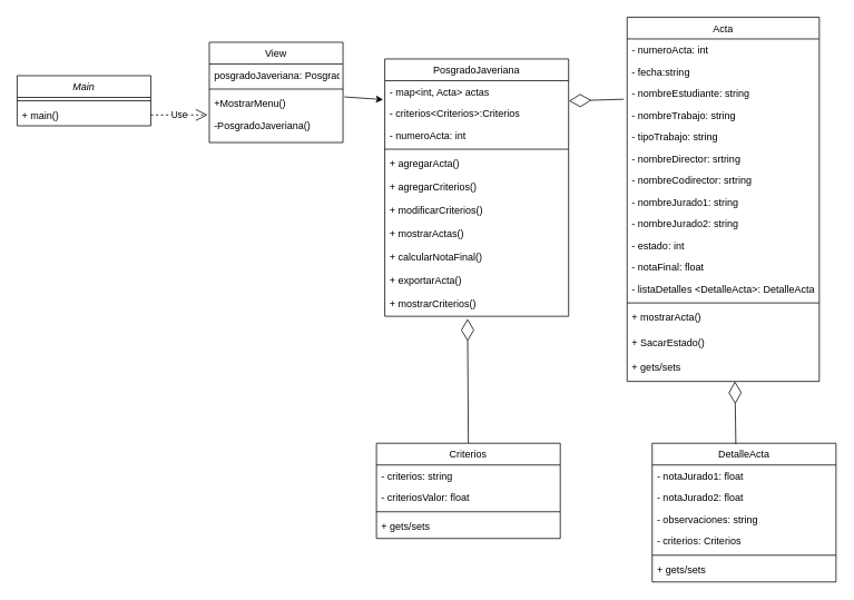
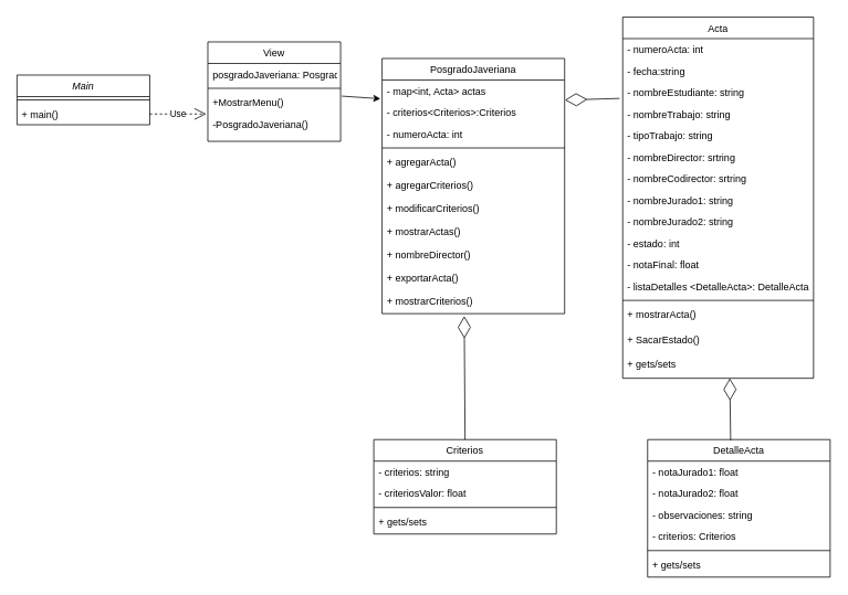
  <mxCell id="0" />
  <mxCell id="1" parent="0" />
  <mxCell id="2" value="Main" style="swimlane;fontStyle=2;align=center;verticalAlign=top;childLayout=stackLayout;horizontal=1;startSize=26;horizontalStack=0;resizeParent=1;resizeLast=0;collapsible=1;marginBottom=0;rounded=0;shadow=0;strokeWidth=1;" parent="1" vertex="1"><mxGeometry y="90" width="160" height="60" as="geometry" x="20"><mxRectangle x="220" y="120" width="160" height="26" as="alternateBounds" /></mxGeometry></mxCell>
  <mxCell id="3" value="" style="line;html=1;strokeWidth=1;align=left;verticalAlign=middle;spacingTop=-1;spacingLeft=3;spacingRight=3;rotatable=0;labelPosition=right;points=[];portConstraint=eastwest;" parent="2" vertex="1"><mxGeometry y="26" width="160" height="8" as="geometry" /></mxCell>
  <mxCell id="4" value="+ main()" style="text;align=left;verticalAlign=top;spacingLeft=4;spacingRight=4;overflow=hidden;rotatable=0;points=[[0,0.5],[1,0.5]];portConstraint=eastwest;" parent="2" vertex="1"><mxGeometry y="34" width="160" height="26" as="geometry" /></mxCell>
  <mxCell id="5" value="View" style="swimlane;fontStyle=0;align=center;verticalAlign=top;childLayout=stackLayout;horizontal=1;startSize=26;horizontalStack=0;resizeParent=1;resizeLast=0;collapsible=1;marginBottom=0;rounded=0;shadow=0;strokeWidth=1;" parent="1" vertex="1"><mxGeometry x="250" y="50" width="160" height="120" as="geometry"><mxRectangle x="550" y="140" width="160" height="26" as="alternateBounds" /></mxGeometry></mxCell>
  <mxCell id="6" value="posgradoJaveriana: PosgradoJaveriana" style="text;align=left;verticalAlign=top;spacingLeft=4;spacingRight=4;overflow=hidden;rotatable=0;points=[[0,0.5],[1,0.5]];portConstraint=eastwest;" parent="5" vertex="1"><mxGeometry y="26" width="160" height="26" as="geometry" /></mxCell>
  <mxCell id="7" value="" style="line;html=1;strokeWidth=1;align=left;verticalAlign=middle;spacingTop=-1;spacingLeft=3;spacingRight=3;rotatable=0;labelPosition=right;points=[];portConstraint=eastwest;" parent="5" vertex="1"><mxGeometry y="52" width="160" height="8" as="geometry" /></mxCell>
  <mxCell id="8" value="+MostrarMenu()" style="text;align=left;verticalAlign=top;spacingLeft=4;spacingRight=4;overflow=hidden;rotatable=0;points=[[0,0.5],[1,0.5]];portConstraint=eastwest;" parent="5" vertex="1"><mxGeometry y="60" width="160" height="26" as="geometry" /></mxCell>
  <mxCell id="9" value="-PosgradoJaveriana()" style="text;align=left;verticalAlign=top;spacingLeft=4;spacingRight=4;overflow=hidden;rotatable=0;points=[[0,0.5],[1,0.5]];portConstraint=eastwest;" parent="5" vertex="1"><mxGeometry y="86" width="160" height="26" as="geometry" /></mxCell>
  <mxCell id="10" value="" style="endArrow=diamondThin;endFill=0;endSize=24;html=1;entryX=1.002;entryY=-0.069;entryDx=0;entryDy=0;exitX=0.005;exitY=0.854;exitDx=0;exitDy=0;exitPerimeter=0;entryPerimeter=0;" parent="1" target="38" edge="1"><mxGeometry width="160" relative="1" as="geometry"><mxPoint x="746.15" y="118.204" as="sourcePoint" /><mxPoint x="610" y="115" as="targetPoint" /></mxGeometry></mxCell>
  <mxCell id="11" value="" style="endArrow=classic;html=1;exitX=1.01;exitY=0.208;exitDx=0;exitDy=0;entryX=-0.009;entryY=-0.131;entryDx=0;entryDy=0;exitPerimeter=0;entryPerimeter=0;" parent="1" source="8" target="38" edge="1"><mxGeometry width="50" height="50" relative="1" as="geometry"><mxPoint x="410" y="115" as="sourcePoint" /><mxPoint x="470" y="115" as="targetPoint" /></mxGeometry></mxCell>
  <mxCell id="12" value="Acta" style="swimlane;fontStyle=0;align=center;verticalAlign=top;childLayout=stackLayout;horizontal=1;startSize=26;horizontalStack=0;resizeParent=1;resizeLast=0;collapsible=1;marginBottom=0;rounded=0;shadow=0;strokeWidth=1;" parent="1" vertex="1"><mxGeometry x="750" y="20" width="230" height="436" as="geometry"><mxRectangle x="550" y="140" width="160" height="26" as="alternateBounds" /></mxGeometry></mxCell>
  <mxCell id="13" value="- numeroActa: int" style="text;strokeColor=none;fillColor=none;align=left;verticalAlign=top;spacingLeft=4;spacingRight=4;overflow=hidden;rotatable=0;points=[[0,0.5],[1,0.5]];portConstraint=eastwest;" parent="12" vertex="1"><mxGeometry y="26" width="230" height="26" as="geometry" /></mxCell>
  <mxCell id="14" value="- fecha:string" style="text;align=left;verticalAlign=top;spacingLeft=4;spacingRight=4;overflow=hidden;rotatable=0;points=[[0,0.5],[1,0.5]];portConstraint=eastwest;" parent="12" vertex="1"><mxGeometry y="52" width="230" height="26" as="geometry" /></mxCell>
  <mxCell id="15" value="- nombreEstudiante: string" style="text;align=left;verticalAlign=top;spacingLeft=4;spacingRight=4;overflow=hidden;rotatable=0;points=[[0,0.5],[1,0.5]];portConstraint=eastwest;" parent="12" vertex="1"><mxGeometry y="78" width="230" height="26" as="geometry" /></mxCell>
  <mxCell id="16" value="- nombreTrabajo: string" style="text;strokeColor=none;fillColor=none;align=left;verticalAlign=top;spacingLeft=4;spacingRight=4;overflow=hidden;rotatable=0;points=[[0,0.5],[1,0.5]];portConstraint=eastwest;" parent="12" vertex="1"><mxGeometry y="104" width="230" height="26" as="geometry" /></mxCell>
  <mxCell id="17" value="- tipoTrabajo: string" style="text;strokeColor=none;fillColor=none;align=left;verticalAlign=top;spacingLeft=4;spacingRight=4;overflow=hidden;rotatable=0;points=[[0,0.5],[1,0.5]];portConstraint=eastwest;" parent="12" vertex="1"><mxGeometry y="130" width="230" height="26" as="geometry" /></mxCell>
  <mxCell id="18" value="- nombreDirector: srtring" style="text;strokeColor=none;fillColor=none;align=left;verticalAlign=top;spacingLeft=4;spacingRight=4;overflow=hidden;rotatable=0;points=[[0,0.5],[1,0.5]];portConstraint=eastwest;" parent="12" vertex="1"><mxGeometry y="156" width="230" height="26" as="geometry" /></mxCell>
  <mxCell id="19" value="- nombreCodirector: srtring" style="text;strokeColor=none;fillColor=none;align=left;verticalAlign=top;spacingLeft=4;spacingRight=4;overflow=hidden;rotatable=0;points=[[0,0.5],[1,0.5]];portConstraint=eastwest;" parent="12" vertex="1"><mxGeometry y="182" width="230" height="26" as="geometry" /></mxCell>
  <mxCell id="20" value="- nombreJurado1: string" style="text;strokeColor=none;fillColor=none;align=left;verticalAlign=top;spacingLeft=4;spacingRight=4;overflow=hidden;rotatable=0;points=[[0,0.5],[1,0.5]];portConstraint=eastwest;" parent="12" vertex="1"><mxGeometry y="208" width="230" height="26" as="geometry" /></mxCell>
  <mxCell id="21" value="- nombreJurado2: string" style="text;strokeColor=none;fillColor=none;align=left;verticalAlign=top;spacingLeft=4;spacingRight=4;overflow=hidden;rotatable=0;points=[[0,0.5],[1,0.5]];portConstraint=eastwest;" parent="12" vertex="1"><mxGeometry y="234" width="230" height="26" as="geometry" /></mxCell>
  <mxCell id="22" value="- estado: int" style="text;strokeColor=none;fillColor=none;align=left;verticalAlign=top;spacingLeft=4;spacingRight=4;overflow=hidden;rotatable=0;points=[[0,0.5],[1,0.5]];portConstraint=eastwest;" parent="12" vertex="1"><mxGeometry y="260" width="230" height="26" as="geometry" /></mxCell>
  <mxCell id="23" value="- notaFinal: float" style="text;strokeColor=none;fillColor=none;align=left;verticalAlign=top;spacingLeft=4;spacingRight=4;overflow=hidden;rotatable=0;points=[[0,0.5],[1,0.5]];portConstraint=eastwest;" parent="12" vertex="1"><mxGeometry y="286" width="230" height="26" as="geometry" /></mxCell>
  <mxCell id="24" value="- listaDetalles &lt;DetalleActa&gt;: DetalleActa" style="text;strokeColor=none;fillColor=none;align=left;verticalAlign=top;spacingLeft=4;spacingRight=4;overflow=hidden;rotatable=0;points=[[0,0.5],[1,0.5]];portConstraint=eastwest;" parent="12" vertex="1"><mxGeometry y="312" width="230" height="26" as="geometry" /></mxCell>
  <mxCell id="25" value="" style="line;html=1;strokeWidth=1;align=left;verticalAlign=middle;spacingTop=-1;spacingLeft=3;spacingRight=3;rotatable=0;labelPosition=right;points=[];portConstraint=eastwest;" parent="12" vertex="1"><mxGeometry y="338" width="230" height="8" as="geometry" /></mxCell>
  <mxCell id="26" value="+ mostrarActa()" style="text;align=left;verticalAlign=top;spacingLeft=4;spacingRight=4;overflow=hidden;rotatable=0;points=[[0,0.5],[1,0.5]];portConstraint=eastwest;" vertex="1" parent="12"><mxGeometry y="346" width="230" height="30" as="geometry" /></mxCell>
  <mxCell id="27" value="+ SacarEstado()" style="text;align=left;verticalAlign=top;spacingLeft=4;spacingRight=4;overflow=hidden;rotatable=0;points=[[0,0.5],[1,0.5]];portConstraint=eastwest;" vertex="1" parent="12"><mxGeometry y="376" width="230" height="30" as="geometry" /></mxCell>
  <mxCell id="28" value="+ gets/sets" style="text;align=left;verticalAlign=top;spacingLeft=4;spacingRight=4;overflow=hidden;rotatable=0;points=[[0,0.5],[1,0.5]];portConstraint=eastwest;" parent="12" vertex="1"><mxGeometry y="406" width="230" height="30" as="geometry" /></mxCell>
  <mxCell id="29" value="DetalleActa" style="swimlane;fontStyle=0;align=center;verticalAlign=top;childLayout=stackLayout;horizontal=1;startSize=26;horizontalStack=0;resizeParent=1;resizeLast=0;collapsible=1;marginBottom=0;rounded=0;shadow=0;strokeWidth=1;" parent="1" vertex="1"><mxGeometry x="780" y="530" width="220" height="166" as="geometry"><mxRectangle x="550" y="140" width="160" height="26" as="alternateBounds" /></mxGeometry></mxCell>
  <mxCell id="30" value="- notaJurado1: float" style="text;strokeColor=none;fillColor=none;align=left;verticalAlign=top;spacingLeft=4;spacingRight=4;overflow=hidden;rotatable=0;points=[[0,0.5],[1,0.5]];portConstraint=eastwest;" parent="29" vertex="1"><mxGeometry y="26" width="220" height="26" as="geometry" /></mxCell>
  <mxCell id="31" value="- notaJurado2: float" style="text;strokeColor=none;fillColor=none;align=left;verticalAlign=top;spacingLeft=4;spacingRight=4;overflow=hidden;rotatable=0;points=[[0,0.5],[1,0.5]];portConstraint=eastwest;" parent="29" vertex="1"><mxGeometry y="52" width="220" height="26" as="geometry" /></mxCell>
  <mxCell id="32" value="- observaciones: string" style="text;strokeColor=none;fillColor=none;align=left;verticalAlign=top;spacingLeft=4;spacingRight=4;overflow=hidden;rotatable=0;points=[[0,0.5],[1,0.5]];portConstraint=eastwest;" vertex="1" parent="29"><mxGeometry y="78" width="220" height="26" as="geometry" /></mxCell>
  <mxCell id="33" value="- criterios: Criterios" style="text;strokeColor=none;fillColor=none;align=left;verticalAlign=top;spacingLeft=4;spacingRight=4;overflow=hidden;rotatable=0;points=[[0,0.5],[1,0.5]];portConstraint=eastwest;" vertex="1" parent="29"><mxGeometry y="104" width="220" height="26" as="geometry" /></mxCell>
  <mxCell id="34" value="" style="line;html=1;strokeWidth=1;align=left;verticalAlign=middle;spacingTop=-1;spacingLeft=3;spacingRight=3;rotatable=0;labelPosition=right;points=[];portConstraint=eastwest;" parent="29" vertex="1"><mxGeometry y="130" width="220" height="8" as="geometry" /></mxCell>
  <mxCell id="35" value="+ gets/sets" style="text;align=left;verticalAlign=top;spacingLeft=4;spacingRight=4;overflow=hidden;rotatable=0;points=[[0,0.5],[1,0.5]];portConstraint=eastwest;" parent="29" vertex="1"><mxGeometry y="138" width="220" height="28" as="geometry" /></mxCell>
  <mxCell id="36" value="PosgradoJaveriana" style="swimlane;fontStyle=0;align=center;verticalAlign=top;childLayout=stackLayout;horizontal=1;startSize=26;horizontalStack=0;resizeParent=1;resizeLast=0;collapsible=1;marginBottom=0;rounded=0;shadow=0;strokeWidth=1;" parent="1" vertex="1"><mxGeometry x="460" y="70" width="220" height="308" as="geometry"><mxRectangle x="550" y="140" width="160" height="26" as="alternateBounds" /></mxGeometry></mxCell>
  <mxCell id="37" value="- map&lt;int, Acta&gt; actas" style="text;align=left;verticalAlign=top;spacingLeft=4;spacingRight=4;overflow=hidden;rotatable=0;points=[[0,0.5],[1,0.5]];portConstraint=eastwest;" parent="36" vertex="1"><mxGeometry y="26" width="220" height="26" as="geometry" /></mxCell>
  <mxCell id="38" value="- criterios&lt;Criterios&gt;:Criterios" style="text;strokeColor=none;fillColor=none;align=left;verticalAlign=top;spacingLeft=4;spacingRight=4;overflow=hidden;rotatable=0;points=[[0,0.5],[1,0.5]];portConstraint=eastwest;" parent="36" vertex="1"><mxGeometry y="52" width="220" height="26" as="geometry" /></mxCell>
  <mxCell id="39" value="- numeroActa: int" style="text;strokeColor=none;fillColor=none;align=left;verticalAlign=top;spacingLeft=4;spacingRight=4;overflow=hidden;rotatable=0;points=[[0,0.5],[1,0.5]];portConstraint=eastwest;" parent="36" vertex="1"><mxGeometry y="78" width="220" height="26" as="geometry" /></mxCell>
  <mxCell id="40" value="" style="line;html=1;strokeWidth=1;align=left;verticalAlign=middle;spacingTop=-1;spacingLeft=3;spacingRight=3;rotatable=0;labelPosition=right;points=[];portConstraint=eastwest;" parent="36" vertex="1"><mxGeometry y="104" width="220" height="8" as="geometry" /></mxCell>
  <mxCell id="41" value="+ agregarActa()" style="text;align=left;verticalAlign=top;spacingLeft=4;spacingRight=4;overflow=hidden;rotatable=0;points=[[0,0.5],[1,0.5]];portConstraint=eastwest;" parent="36" vertex="1"><mxGeometry y="112" width="220" height="28" as="geometry" /></mxCell>
  <mxCell id="42" value="+ agregarCriterios()" style="text;align=left;verticalAlign=top;spacingLeft=4;spacingRight=4;overflow=hidden;rotatable=0;points=[[0,0.5],[1,0.5]];portConstraint=eastwest;" vertex="1" parent="36"><mxGeometry y="140" width="220" height="28" as="geometry" /></mxCell>
  <mxCell id="43" value="+ modificarCriterios()" style="text;align=left;verticalAlign=top;spacingLeft=4;spacingRight=4;overflow=hidden;rotatable=0;points=[[0,0.5],[1,0.5]];portConstraint=eastwest;" parent="36" vertex="1"><mxGeometry y="168" width="220" height="28" as="geometry" /></mxCell>
  <mxCell id="44" value="+ mostrarActas()" style="text;align=left;verticalAlign=top;spacingLeft=4;spacingRight=4;overflow=hidden;rotatable=0;points=[[0,0.5],[1,0.5]];portConstraint=eastwest;" parent="36" vertex="1"><mxGeometry y="196" width="220" height="28" as="geometry" /></mxCell>
- <mxCell id="45" value="+ calcularNotaFinal()" style="text;align=left;verticalAlign=top;spacingLeft=4;spacingRight=4;overflow=hidden;rotatable=0;points=[[0,0.5],[1,0.5]];portConstraint=eastwest;" parent="36" vertex="1"><mxGeometry y="224" width="220" height="28" as="geometry" /></mxCell>
+ <mxCell id="45" value="+ nombreDirector()" style="text;align=left;verticalAlign=top;spacingLeft=4;spacingRight=4;overflow=hidden;rotatable=0;points=[[0,0.5],[1,0.5]];portConstraint=eastwest;" parent="36" vertex="1"><mxGeometry y="224" width="220" height="28" as="geometry" /></mxCell>
  <mxCell id="46" value="+ exportarActa()" style="text;align=left;verticalAlign=top;spacingLeft=4;spacingRight=4;overflow=hidden;rotatable=0;points=[[0,0.5],[1,0.5]];portConstraint=eastwest;" parent="36" vertex="1"><mxGeometry y="252" width="220" height="28" as="geometry" /></mxCell>
  <mxCell id="47" value="+ mostrarCriterios()" style="text;align=left;verticalAlign=top;spacingLeft=4;spacingRight=4;overflow=hidden;rotatable=0;points=[[0,0.5],[1,0.5]];portConstraint=eastwest;" parent="36" vertex="1"><mxGeometry y="280" width="220" height="28" as="geometry" /></mxCell>
  <mxCell id="48" value="Use" style="endArrow=open;endSize=12;dashed=1;html=1;exitX=1;exitY=0.5;exitDx=0;exitDy=0;" parent="1" source="4" edge="1"><mxGeometry width="160" relative="1" as="geometry"><mxPoint x="180" y="330" as="sourcePoint" /><mxPoint x="248" y="137" as="targetPoint" /></mxGeometry></mxCell>
  <mxCell id="49" value="Criterios" style="swimlane;fontStyle=0;align=center;verticalAlign=top;childLayout=stackLayout;horizontal=1;startSize=26;horizontalStack=0;resizeParent=1;resizeLast=0;collapsible=1;marginBottom=0;rounded=0;shadow=0;strokeWidth=1;" vertex="1" parent="1"><mxGeometry x="450" y="530" width="220" height="114" as="geometry"><mxRectangle x="550" y="140" width="160" height="26" as="alternateBounds" /></mxGeometry></mxCell>
  <mxCell id="50" value="- criterios: string" style="text;strokeColor=none;fillColor=none;align=left;verticalAlign=top;spacingLeft=4;spacingRight=4;overflow=hidden;rotatable=0;points=[[0,0.5],[1,0.5]];portConstraint=eastwest;" vertex="1" parent="49"><mxGeometry y="26" width="220" height="26" as="geometry" /></mxCell>
  <mxCell id="51" value="- criteriosValor: float" style="text;strokeColor=none;fillColor=none;align=left;verticalAlign=top;spacingLeft=4;spacingRight=4;overflow=hidden;rotatable=0;points=[[0,0.5],[1,0.5]];portConstraint=eastwest;" vertex="1" parent="49"><mxGeometry y="52" width="220" height="26" as="geometry" /></mxCell>
  <mxCell id="52" value="" style="line;html=1;strokeWidth=1;align=left;verticalAlign=middle;spacingTop=-1;spacingLeft=3;spacingRight=3;rotatable=0;labelPosition=right;points=[];portConstraint=eastwest;" vertex="1" parent="49"><mxGeometry y="78" width="220" height="8" as="geometry" /></mxCell>
  <mxCell id="53" value="+ gets/sets" style="text;align=left;verticalAlign=top;spacingLeft=4;spacingRight=4;overflow=hidden;rotatable=0;points=[[0,0.5],[1,0.5]];portConstraint=eastwest;" vertex="1" parent="49"><mxGeometry y="86" width="220" height="28" as="geometry" /></mxCell>
  <mxCell id="54" value="" style="endArrow=diamondThin;endFill=0;endSize=24;html=1;entryX=0.45;entryY=1.107;entryDx=0;entryDy=0;exitX=0.5;exitY=0;exitDx=0;exitDy=0;entryPerimeter=0;" edge="1" parent="1" source="49" target="47"><mxGeometry width="160" relative="1" as="geometry"><mxPoint x="575.71" y="481.994" as="sourcePoint" /><mxPoint x="510" y="479.996" as="targetPoint" /></mxGeometry></mxCell>
  <mxCell id="55" value="" style="endArrow=diamondThin;endFill=0;endSize=24;html=1;exitX=0.455;exitY=0.006;exitDx=0;exitDy=0;exitPerimeter=0;entryX=0.561;entryY=1;entryDx=0;entryDy=0;entryPerimeter=0;" edge="1" parent="1" source="29" target="28"><mxGeometry width="160" relative="1" as="geometry"><mxPoint x="865" y="540" as="sourcePoint" /><mxPoint x="850" y="456" as="targetPoint" /></mxGeometry></mxCell>
